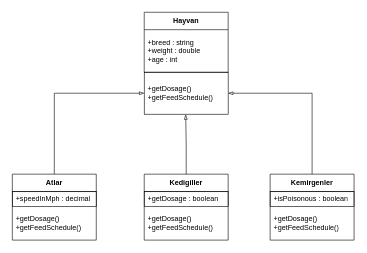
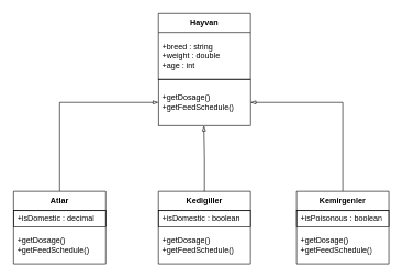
  <mxCell id="0" />
  <mxCell id="1" parent="0" />
  <mxCell id="2" value="Kedigiller" style="swimlane;fontStyle=1;align=center;verticalAlign=middle;childLayout=stackLayout;horizontal=1;startSize=29;horizontalStack=0;resizeParent=1;resizeParentMax=0;resizeLast=0;collapsible=0;marginBottom=0;html=1;whiteSpace=wrap;" parent="1" vertex="1"><mxGeometry x="240" y="290" width="140" height="110" as="geometry" /></mxCell>
- <mxCell id="3" value="+getDosage : boolean" style="text;html=1;strokeColor=default;fillColor=none;align=left;verticalAlign=middle;spacingLeft=4;spacingRight=4;overflow=hidden;rotatable=0;points=[[0,0.5],[1,0.5]];portConstraint=eastwest;whiteSpace=wrap;" parent="2" vertex="1"><mxGeometry y="29" width="140" height="25" as="geometry" /></mxCell>
+ <mxCell id="3" value="+isDomestic : boolean" style="text;html=1;strokeColor=default;fillColor=none;align=left;verticalAlign=middle;spacingLeft=4;spacingRight=4;overflow=hidden;rotatable=0;points=[[0,0.5],[1,0.5]];portConstraint=eastwest;whiteSpace=wrap;" parent="2" vertex="1"><mxGeometry y="29" width="140" height="25" as="geometry" /></mxCell>
  <mxCell id="4" value="+getDosage()&lt;br style=&quot;border-color: var(--border-color);&quot;&gt;+getFeedSchedule()" style="text;html=1;strokeColor=none;fillColor=none;align=left;verticalAlign=middle;spacingLeft=4;spacingRight=4;overflow=hidden;rotatable=0;points=[[0,0.5],[1,0.5]];portConstraint=eastwest;whiteSpace=wrap;" parent="2" vertex="1"><mxGeometry y="54" width="140" height="56" as="geometry" /></mxCell>
  <mxCell id="5" style="edgeStyle=orthogonalEdgeStyle;rounded=0;orthogonalLoop=1;jettySize=auto;html=1;entryX=0;entryY=0.5;entryDx=0;entryDy=0;endArrow=blockThin;endFill=0;" parent="1" source="6" target="15" edge="1"><mxGeometry relative="1" as="geometry" /></mxCell>
  <mxCell id="6" value="Atlar" style="swimlane;fontStyle=1;align=center;verticalAlign=middle;childLayout=stackLayout;horizontal=1;startSize=29;horizontalStack=0;resizeParent=1;resizeParentMax=0;resizeLast=0;collapsible=0;marginBottom=0;html=1;whiteSpace=wrap;" parent="1" vertex="1"><mxGeometry x="20" y="290" width="140" height="110" as="geometry" /></mxCell>
- <mxCell id="7" value="+speedInMph : decimal" style="text;html=1;strokeColor=default;fillColor=none;align=left;verticalAlign=middle;spacingLeft=4;spacingRight=4;overflow=hidden;rotatable=0;points=[[0,0.5],[1,0.5]];portConstraint=eastwest;whiteSpace=wrap;" parent="6" vertex="1"><mxGeometry y="29" width="140" height="25" as="geometry" /></mxCell>
+ <mxCell id="7" value="+isDomestic : decimal" style="text;html=1;strokeColor=default;fillColor=none;align=left;verticalAlign=middle;spacingLeft=4;spacingRight=4;overflow=hidden;rotatable=0;points=[[0,0.5],[1,0.5]];portConstraint=eastwest;whiteSpace=wrap;" parent="6" vertex="1"><mxGeometry y="29" width="140" height="25" as="geometry" /></mxCell>
  <mxCell id="8" value="+getDosage()&lt;br style=&quot;border-color: var(--border-color);&quot;&gt;+getFeedSchedule()" style="text;html=1;strokeColor=none;fillColor=none;align=left;verticalAlign=middle;spacingLeft=4;spacingRight=4;overflow=hidden;rotatable=0;points=[[0,0.5],[1,0.5]];portConstraint=eastwest;whiteSpace=wrap;" parent="6" vertex="1"><mxGeometry y="54" width="140" height="56" as="geometry" /></mxCell>
  <mxCell id="9" value="Hayvan" style="swimlane;fontStyle=1;align=center;verticalAlign=middle;childLayout=stackLayout;horizontal=1;startSize=29;horizontalStack=0;resizeParent=1;resizeParentMax=0;resizeLast=0;collapsible=0;marginBottom=0;html=1;whiteSpace=wrap;" parent="1" vertex="1"><mxGeometry x="240" y="20" width="140" height="100" as="geometry" /></mxCell>
  <mxCell id="10" value="&lt;font style=&quot;font-size: 12px;&quot;&gt;+breed : string&lt;br&gt;+weight : double&lt;br&gt;+age : int&lt;br&gt;&lt;/font&gt;" style="text;html=1;strokeColor=none;fillColor=none;align=left;verticalAlign=middle;spacingLeft=4;spacingRight=4;overflow=hidden;rotatable=0;points=[[0,0.5],[1,0.5]];portConstraint=eastwest;whiteSpace=wrap;" parent="9" vertex="1"><mxGeometry y="29" width="140" height="71" as="geometry" /></mxCell>
  <mxCell id="11" style="edgeStyle=orthogonalEdgeStyle;rounded=0;orthogonalLoop=1;jettySize=auto;html=1;entryX=1;entryY=0.5;entryDx=0;entryDy=0;endArrow=blockThin;endFill=0;" parent="1" source="12" target="15" edge="1"><mxGeometry relative="1" as="geometry" /></mxCell>
  <mxCell id="12" value="Kemirgenler" style="swimlane;fontStyle=1;align=center;verticalAlign=middle;childLayout=stackLayout;horizontal=1;startSize=29;horizontalStack=0;resizeParent=1;resizeParentMax=0;resizeLast=0;collapsible=0;marginBottom=0;html=1;whiteSpace=wrap;" parent="1" vertex="1"><mxGeometry x="450" y="290" width="140" height="110" as="geometry" /></mxCell>
  <mxCell id="13" value="+isPoisonous : boolean" style="text;html=1;strokeColor=default;fillColor=none;align=left;verticalAlign=middle;spacingLeft=4;spacingRight=4;overflow=hidden;rotatable=0;points=[[0,0.5],[1,0.5]];portConstraint=eastwest;whiteSpace=wrap;" parent="12" vertex="1"><mxGeometry y="29" width="140" height="25" as="geometry" /></mxCell>
  <mxCell id="14" value="+getDosage()&lt;br style=&quot;border-color: var(--border-color);&quot;&gt;+getFeedSchedule()" style="text;html=1;strokeColor=none;fillColor=none;align=left;verticalAlign=middle;spacingLeft=4;spacingRight=4;overflow=hidden;rotatable=0;points=[[0,0.5],[1,0.5]];portConstraint=eastwest;whiteSpace=wrap;" parent="12" vertex="1"><mxGeometry y="54" width="140" height="56" as="geometry" /></mxCell>
  <mxCell id="15" value="+getDosage()&lt;br&gt;+getFeedSchedule()" style="text;html=1;strokeColor=default;fillColor=none;align=left;verticalAlign=middle;spacingLeft=4;spacingRight=4;overflow=hidden;rotatable=0;points=[[0,0.5],[1,0.5]];portConstraint=eastwest;whiteSpace=wrap;" parent="1" vertex="1"><mxGeometry x="240" y="120" width="140" height="70" as="geometry" /></mxCell>
  <mxCell id="16" style="edgeStyle=orthogonalEdgeStyle;rounded=0;orthogonalLoop=1;jettySize=auto;html=1;entryX=0.494;entryY=1.007;entryDx=0;entryDy=0;entryPerimeter=0;endArrow=blockThin;endFill=0;" parent="1" source="2" target="15" edge="1"><mxGeometry relative="1" as="geometry" /></mxCell>
